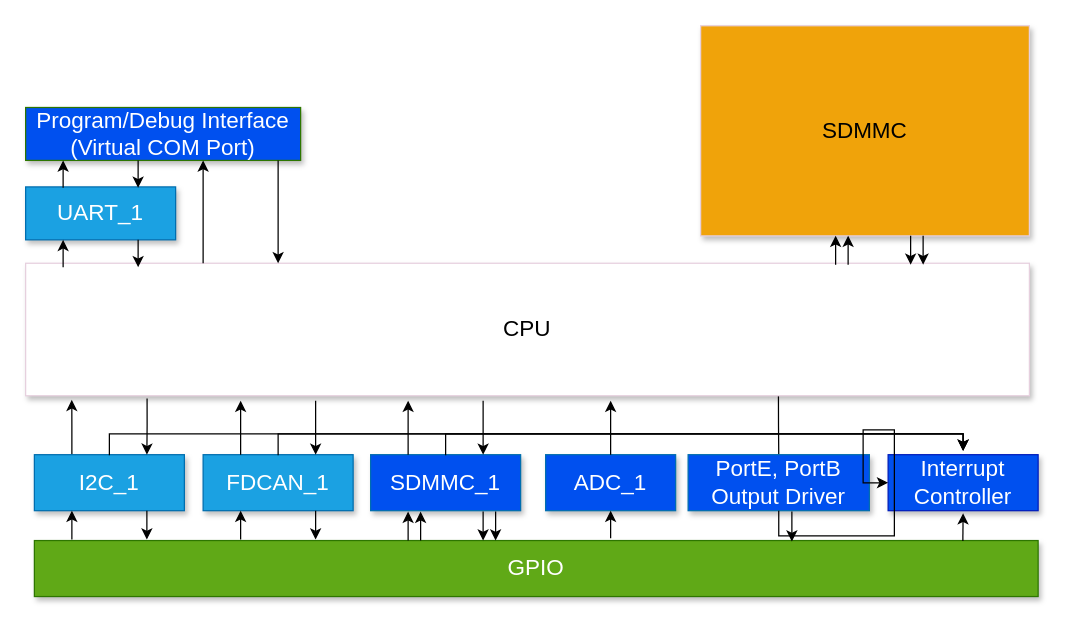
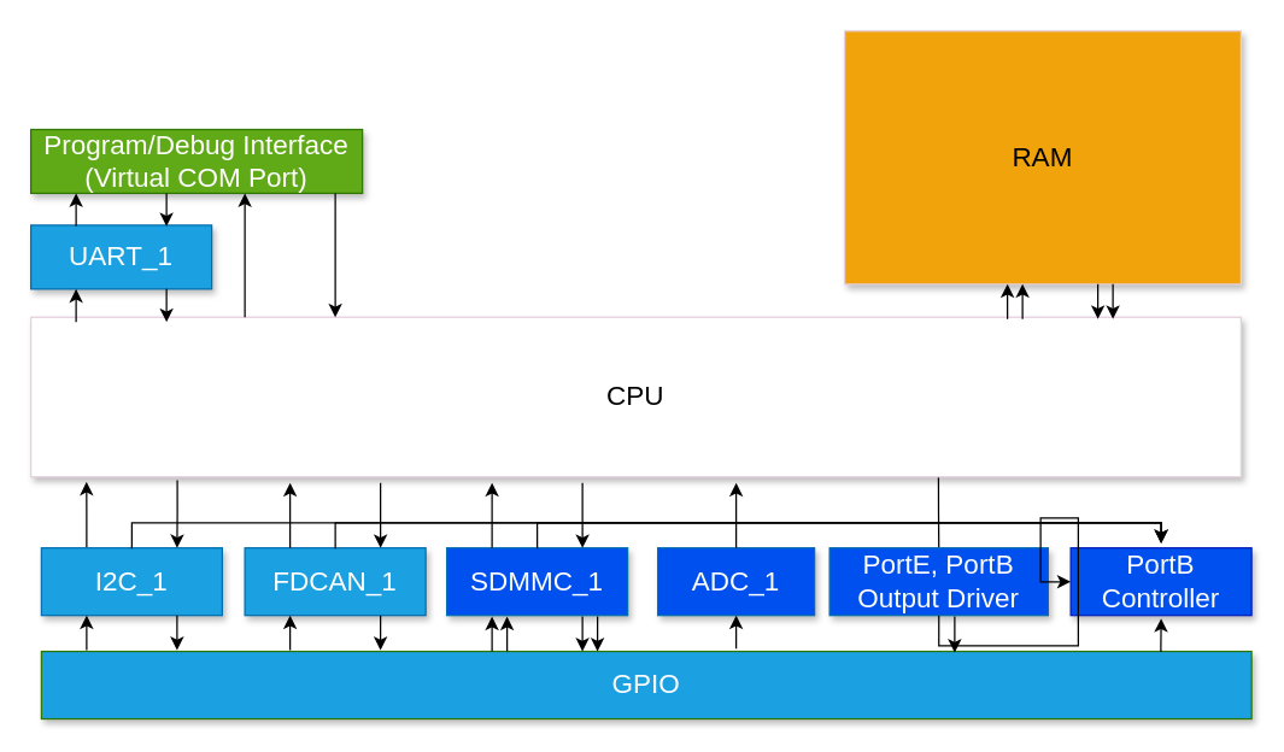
  <mxCell id="0" style=";html=1;" />
  <mxCell id="1" style=";html=1;" parent="0" />
  <mxCell id="2" style="edgeStyle=orthogonalEdgeStyle;rounded=0;orthogonalLoop=1;jettySize=auto;html=1;exitX=0.75;exitY=1;exitDx=0;exitDy=0;entryX=0.5;entryY=0;entryDx=0;entryDy=0;endArrow=none;" edge="1" parent="1" source="3" target="22"><mxGeometry relative="1" as="geometry" /></mxCell>
  <mxCell id="3" value="CPU" style="whiteSpace=wrap;html=1;shadow=1;fontSize=18;fillColor=#ffffff;strokeColor=#E6D0DE;fontColor=#000000;" parent="1" vertex="1"><mxGeometry x="20" y="210" width="803" height="106" as="geometry" /></mxCell>
  <mxCell id="4" value="UART_1" style="whiteSpace=wrap;html=1;shadow=1;fontSize=18;fillColor=#1ba1e2;strokeColor=#006EAF;fontColor=#ffffff;" parent="1" vertex="1"><mxGeometry x="20" y="148.919" width="120" height="42.353" as="geometry" /></mxCell>
  <mxCell id="5" value="" style="group" parent="1" vertex="1" connectable="0"><mxGeometry x="50" y="191.272" width="60" height="21.882" as="geometry" /></mxCell>
  <mxCell id="6" style="edgeStyle=orthogonalEdgeStyle;rounded=0;orthogonalLoop=1;jettySize=auto;html=1;exitX=0.75;exitY=1;exitDx=0;exitDy=0;entryX=0.75;entryY=0;entryDx=0;entryDy=0;" parent="5" edge="1"><mxGeometry relative="1" as="geometry"><mxPoint x="60" as="sourcePoint" /><mxPoint x="60" y="21.882" as="targetPoint" /></mxGeometry></mxCell>
  <mxCell id="7" style="edgeStyle=orthogonalEdgeStyle;rounded=0;orthogonalLoop=1;jettySize=auto;html=1;exitX=0.25;exitY=0;exitDx=0;exitDy=0;entryX=0.25;entryY=1;entryDx=0;entryDy=0;" parent="5" edge="1"><mxGeometry relative="1" as="geometry"><mxPoint y="21.882" as="sourcePoint" /><mxPoint as="targetPoint" /></mxGeometry></mxCell>
- <mxCell id="8" value="Program/Debug Interface (Virtual COM Port)" style="whiteSpace=wrap;html=1;shadow=1;fontSize=18;fillColor=#0050ef;strokeColor=#2D7600;fontColor=#ffffff;" parent="1" vertex="1"><mxGeometry x="20" y="85.39" width="220" height="42.353" as="geometry" /></mxCell>
+ <mxCell id="8" value="Program/Debug Interface (Virtual COM Port)" style="whiteSpace=wrap;html=1;shadow=1;fontSize=18;fillColor=#60a917;strokeColor=#2D7600;fontColor=#ffffff;" parent="1" vertex="1"><mxGeometry x="20" y="85.39" width="220" height="42.353" as="geometry" /></mxCell>
  <mxCell id="9" value="" style="group" parent="1" vertex="1" connectable="0"><mxGeometry x="50" y="127.743" width="60" height="21.882" as="geometry" /></mxCell>
  <mxCell id="10" style="edgeStyle=orthogonalEdgeStyle;rounded=0;orthogonalLoop=1;jettySize=auto;html=1;exitX=0.75;exitY=1;exitDx=0;exitDy=0;entryX=0.75;entryY=0;entryDx=0;entryDy=0;" parent="9" edge="1"><mxGeometry relative="1" as="geometry"><mxPoint x="60" as="sourcePoint" /><mxPoint x="60" y="21.882" as="targetPoint" /></mxGeometry></mxCell>
  <mxCell id="11" style="edgeStyle=orthogonalEdgeStyle;rounded=0;orthogonalLoop=1;jettySize=auto;html=1;exitX=0.25;exitY=0;exitDx=0;exitDy=0;entryX=0.25;entryY=1;entryDx=0;entryDy=0;" parent="9" edge="1"><mxGeometry relative="1" as="geometry"><mxPoint y="21.882" as="sourcePoint" /><mxPoint as="targetPoint" /></mxGeometry></mxCell>
  <mxCell id="12" value="" style="group" parent="1" vertex="1" connectable="0"><mxGeometry x="162" y="127.74" width="60" height="82.26" as="geometry" /></mxCell>
  <mxCell id="13" style="edgeStyle=orthogonalEdgeStyle;rounded=0;orthogonalLoop=1;jettySize=auto;html=1;exitX=0.75;exitY=1;exitDx=0;exitDy=0;entryX=0.75;entryY=0;entryDx=0;entryDy=0;" parent="12" edge="1"><mxGeometry relative="1" as="geometry"><mxPoint x="60" as="sourcePoint" /><mxPoint x="60" y="82.26" as="targetPoint" /></mxGeometry></mxCell>
  <mxCell id="14" style="edgeStyle=orthogonalEdgeStyle;rounded=0;orthogonalLoop=1;jettySize=auto;html=1;exitX=0.25;exitY=0;exitDx=0;exitDy=0;entryX=0.25;entryY=1;entryDx=0;entryDy=0;" parent="12" edge="1"><mxGeometry relative="1" as="geometry"><mxPoint y="82.26" as="sourcePoint" /><mxPoint as="targetPoint" /></mxGeometry></mxCell>
  <mxCell id="15" style="edgeStyle=orthogonalEdgeStyle;rounded=0;orthogonalLoop=1;jettySize=auto;html=1;exitX=0.25;exitY=0;exitDx=0;exitDy=0;entryX=0.046;entryY=1.031;entryDx=0;entryDy=0;entryPerimeter=0;" parent="1" source="16" target="3" edge="1"><mxGeometry relative="1" as="geometry"><mxPoint x="57" y="340" as="targetPoint" /></mxGeometry></mxCell>
  <mxCell id="16" value="I2C_1" style="whiteSpace=wrap;html=1;shadow=1;fontSize=18;fillColor=#1ba1e2;strokeColor=#006EAF;fontColor=#ffffff;" parent="1" vertex="1"><mxGeometry x="27" y="363.147" width="120" height="44.8" as="geometry" /></mxCell>
  <mxCell id="17" style="edgeStyle=orthogonalEdgeStyle;rounded=0;orthogonalLoop=1;jettySize=auto;html=1;exitX=0.121;exitY=1.02;exitDx=0;exitDy=0;entryX=0.75;entryY=0;entryDx=0;entryDy=0;exitPerimeter=0;" parent="1" source="3" target="16" edge="1"><mxGeometry relative="1" as="geometry"><mxPoint x="117" y="340" as="sourcePoint" /></mxGeometry></mxCell>
  <mxCell id="18" value="FDCAN_1" style="whiteSpace=wrap;html=1;shadow=1;fontSize=18;fillColor=#1ba1e2;strokeColor=#006EAF;fontColor=#ffffff;" parent="1" vertex="1"><mxGeometry x="162" y="363.147" width="120" height="44.8" as="geometry" /></mxCell>
- <mxCell id="19" value="GPIO" style="whiteSpace=wrap;html=1;shadow=1;fontSize=18;fillColor=#60a917;strokeColor=#2D7600;fontColor=#ffffff;" parent="1" vertex="1"><mxGeometry x="27" y="431.84" width="803" height="44.8" as="geometry" /></mxCell>
+ <mxCell id="19" value="GPIO" style="whiteSpace=wrap;html=1;shadow=1;fontSize=18;fillColor=#1ba1e2;strokeColor=#2D7600;fontColor=#ffffff;" parent="1" vertex="1"><mxGeometry x="27" y="431.84" width="803" height="44.8" as="geometry" /></mxCell>
  <mxCell id="20" value="SDMMC_1" style="whiteSpace=wrap;html=1;shadow=1;fontSize=18;fillColor=#0050ef;strokeColor=#006EAF;fontColor=#ffffff;" parent="1" vertex="1"><mxGeometry x="296" y="363.147" width="120" height="44.8" as="geometry" /></mxCell>
  <mxCell id="21" value="ADC_1" style="whiteSpace=wrap;html=1;shadow=1;fontSize=18;fillColor=#0050ef;strokeColor=#006EAF;fontColor=#ffffff;" parent="1" vertex="1"><mxGeometry x="436" y="363.15" width="104" height="44.8" as="geometry" /></mxCell>
  <mxCell id="22" value="PortE, PortB Output Driver" style="whiteSpace=wrap;html=1;shadow=1;fontSize=18;fillColor=#0050ef;strokeColor=#006EAF;fontColor=#ffffff;" parent="1" vertex="1"><mxGeometry x="550" y="363.15" width="145" height="44.8" as="geometry" /></mxCell>
  <mxCell id="23" style="edgeStyle=orthogonalEdgeStyle;rounded=0;orthogonalLoop=1;jettySize=auto;html=1;exitX=0.75;exitY=1;exitDx=0;exitDy=0;entryX=0.75;entryY=0;entryDx=0;entryDy=0;" parent="1" edge="1"><mxGeometry relative="1" as="geometry"><mxPoint x="117" y="407.947" as="sourcePoint" /><mxPoint x="117" y="431.093" as="targetPoint" /></mxGeometry></mxCell>
  <mxCell id="24" style="edgeStyle=orthogonalEdgeStyle;rounded=0;orthogonalLoop=1;jettySize=auto;html=1;exitX=0.25;exitY=0;exitDx=0;exitDy=0;entryX=0.25;entryY=1;entryDx=0;entryDy=0;" parent="1" edge="1"><mxGeometry relative="1" as="geometry"><mxPoint x="57" y="431.093" as="sourcePoint" /><mxPoint x="57" y="407.947" as="targetPoint" /></mxGeometry></mxCell>
  <mxCell id="25" value="" style="group" parent="1" vertex="1" connectable="0"><mxGeometry x="192" y="320" width="60" height="43.15" as="geometry" /></mxCell>
  <mxCell id="26" style="edgeStyle=orthogonalEdgeStyle;rounded=0;orthogonalLoop=1;jettySize=auto;html=1;exitX=0.75;exitY=1;exitDx=0;exitDy=0;entryX=0.75;entryY=0;entryDx=0;entryDy=0;" parent="25" edge="1"><mxGeometry relative="1" as="geometry"><mxPoint x="60" as="sourcePoint" /><mxPoint x="60" y="43.15" as="targetPoint" /></mxGeometry></mxCell>
  <mxCell id="27" style="edgeStyle=orthogonalEdgeStyle;rounded=0;orthogonalLoop=1;jettySize=auto;html=1;exitX=0.25;exitY=0;exitDx=0;exitDy=0;entryX=0.25;entryY=1;entryDx=0;entryDy=0;" parent="25" edge="1"><mxGeometry relative="1" as="geometry"><mxPoint y="43.15" as="sourcePoint" /><mxPoint as="targetPoint" /></mxGeometry></mxCell>
  <mxCell id="28" value="" style="group" parent="1" vertex="1" connectable="0"><mxGeometry x="192" y="407.947" width="60" height="23.147" as="geometry" /></mxCell>
  <mxCell id="29" style="edgeStyle=orthogonalEdgeStyle;rounded=0;orthogonalLoop=1;jettySize=auto;html=1;exitX=0.75;exitY=1;exitDx=0;exitDy=0;entryX=0.75;entryY=0;entryDx=0;entryDy=0;" parent="28" edge="1"><mxGeometry relative="1" as="geometry"><mxPoint x="60" as="sourcePoint" /><mxPoint x="60" y="23.147" as="targetPoint" /></mxGeometry></mxCell>
  <mxCell id="30" style="edgeStyle=orthogonalEdgeStyle;rounded=0;orthogonalLoop=1;jettySize=auto;html=1;exitX=0.25;exitY=0;exitDx=0;exitDy=0;entryX=0.25;entryY=1;entryDx=0;entryDy=0;" parent="28" edge="1"><mxGeometry relative="1" as="geometry"><mxPoint y="23.147" as="sourcePoint" /><mxPoint as="targetPoint" /></mxGeometry></mxCell>
  <mxCell id="31" value="" style="group" parent="1" vertex="1" connectable="0"><mxGeometry x="326" y="320" width="60" height="43.15" as="geometry" /></mxCell>
  <mxCell id="32" style="edgeStyle=orthogonalEdgeStyle;rounded=0;orthogonalLoop=1;jettySize=auto;html=1;exitX=0.75;exitY=1;exitDx=0;exitDy=0;entryX=0.75;entryY=0;entryDx=0;entryDy=0;" parent="31" edge="1"><mxGeometry relative="1" as="geometry"><mxPoint x="60" as="sourcePoint" /><mxPoint x="60" y="43.15" as="targetPoint" /></mxGeometry></mxCell>
  <mxCell id="33" style="edgeStyle=orthogonalEdgeStyle;rounded=0;orthogonalLoop=1;jettySize=auto;html=1;exitX=0.25;exitY=0;exitDx=0;exitDy=0;entryX=0.25;entryY=1;entryDx=0;entryDy=0;" parent="31" edge="1"><mxGeometry relative="1" as="geometry"><mxPoint y="43.15" as="sourcePoint" /><mxPoint as="targetPoint" /></mxGeometry></mxCell>
  <mxCell id="34" value="" style="group" parent="1" vertex="1" connectable="0"><mxGeometry x="326" y="408.693" width="70" height="23.147" as="geometry" /></mxCell>
  <mxCell id="35" style="edgeStyle=orthogonalEdgeStyle;rounded=0;orthogonalLoop=1;jettySize=auto;html=1;exitX=0.75;exitY=1;exitDx=0;exitDy=0;entryX=0.75;entryY=0;entryDx=0;entryDy=0;" parent="34" edge="1"><mxGeometry relative="1" as="geometry"><mxPoint x="60" as="sourcePoint" /><mxPoint x="60" y="23.147" as="targetPoint" /></mxGeometry></mxCell>
  <mxCell id="36" style="edgeStyle=orthogonalEdgeStyle;rounded=0;orthogonalLoop=1;jettySize=auto;html=1;exitX=0.25;exitY=0;exitDx=0;exitDy=0;entryX=0.25;entryY=1;entryDx=0;entryDy=0;" parent="34" edge="1"><mxGeometry relative="1" as="geometry"><mxPoint y="23.147" as="sourcePoint" /><mxPoint as="targetPoint" /></mxGeometry></mxCell>
  <mxCell id="37" value="" style="group" parent="34" vertex="1" connectable="0"><mxGeometry x="10" width="60" height="23.147" as="geometry" /></mxCell>
  <mxCell id="38" style="edgeStyle=orthogonalEdgeStyle;rounded=0;orthogonalLoop=1;jettySize=auto;html=1;exitX=0.75;exitY=1;exitDx=0;exitDy=0;entryX=0.75;entryY=0;entryDx=0;entryDy=0;" parent="37" edge="1"><mxGeometry relative="1" as="geometry"><mxPoint x="60" as="sourcePoint" /><mxPoint x="60" y="23.147" as="targetPoint" /></mxGeometry></mxCell>
  <mxCell id="39" style="edgeStyle=orthogonalEdgeStyle;rounded=0;orthogonalLoop=1;jettySize=auto;html=1;exitX=0.25;exitY=0;exitDx=0;exitDy=0;entryX=0.25;entryY=1;entryDx=0;entryDy=0;" parent="37" edge="1"><mxGeometry relative="1" as="geometry"><mxPoint y="23.147" as="sourcePoint" /><mxPoint as="targetPoint" /></mxGeometry></mxCell>
- <mxCell id="40" value="Interrupt Controller" style="whiteSpace=wrap;html=1;shadow=1;fontSize=18;fillColor=#0050ef;strokeColor=#001DBC;fontColor=#ffffff;" parent="1" vertex="1"><mxGeometry x="710" y="363.15" width="120" height="44.8" as="geometry" /></mxCell>
+ <mxCell id="40" value="PortB Controller" style="whiteSpace=wrap;html=1;shadow=1;fontSize=18;fillColor=#0050ef;strokeColor=#001DBC;fontColor=#ffffff;" parent="1" vertex="1"><mxGeometry x="710" y="363.15" width="120" height="44.8" as="geometry" /></mxCell>
  <mxCell id="41" style="edgeStyle=orthogonalEdgeStyle;rounded=0;orthogonalLoop=1;jettySize=auto;html=1;exitX=0.5;exitY=0;exitDx=0;exitDy=0;" parent="1" edge="1"><mxGeometry relative="1" as="geometry"><mxPoint x="770" y="360" as="targetPoint" /><Array as="points"><mxPoint x="87" y="346.387" /><mxPoint x="770" y="346.387" /></Array><mxPoint x="87" y="363.56" as="sourcePoint" /></mxGeometry></mxCell>
  <mxCell id="42" style="edgeStyle=orthogonalEdgeStyle;rounded=0;orthogonalLoop=1;jettySize=auto;html=1;exitX=0.925;exitY=0.006;exitDx=0;exitDy=0;exitPerimeter=0;" parent="1" source="19" edge="1"><mxGeometry relative="1" as="geometry"><mxPoint x="770" y="410" as="targetPoint" /></mxGeometry></mxCell>
  <mxCell id="43" style="edgeStyle=orthogonalEdgeStyle;rounded=0;orthogonalLoop=1;jettySize=auto;html=1;exitX=0.5;exitY=0;exitDx=0;exitDy=0;" parent="1" edge="1"><mxGeometry relative="1" as="geometry"><mxPoint x="770" y="360" as="targetPoint" /><Array as="points"><mxPoint x="222" y="346.387" /><mxPoint x="770" y="346.387" /></Array><mxPoint x="222" y="363.56" as="sourcePoint" /></mxGeometry></mxCell>
  <mxCell id="44" style="edgeStyle=orthogonalEdgeStyle;rounded=0;orthogonalLoop=1;jettySize=auto;html=1;entryX=0.5;entryY=1;entryDx=0;entryDy=0;" parent="1" target="21" edge="1"><mxGeometry relative="1" as="geometry"><mxPoint x="488" y="430" as="sourcePoint" /></mxGeometry></mxCell>
  <mxCell id="45" style="edgeStyle=orthogonalEdgeStyle;rounded=0;orthogonalLoop=1;jettySize=auto;html=1;exitX=0.5;exitY=0;exitDx=0;exitDy=0;" parent="1" source="21" edge="1"><mxGeometry relative="1" as="geometry"><mxPoint x="488" y="320" as="targetPoint" /></mxGeometry></mxCell>
  <mxCell id="46" style="edgeStyle=orthogonalEdgeStyle;rounded=0;orthogonalLoop=1;jettySize=auto;html=1;exitX=0.5;exitY=0;exitDx=0;exitDy=0;" parent="1" edge="1"><mxGeometry relative="1" as="geometry"><Array as="points"><mxPoint x="356" y="346.387" /><mxPoint x="770" y="346.387" /></Array><mxPoint x="356" y="363.56" as="sourcePoint" /><mxPoint x="770" y="360" as="targetPoint" /></mxGeometry></mxCell>
- <mxCell id="47" value="SDMMC" style="whiteSpace=wrap;html=1;shadow=1;fontSize=18;fillColor=#f0a30a;strokeColor=#E6D0DE;fontColor=#000000;" parent="1" vertex="1"><mxGeometry x="560" y="20" width="263" height="168.12" as="geometry" /></mxCell>
+ <mxCell id="47" value="RAM" style="whiteSpace=wrap;html=1;shadow=1;fontSize=18;fillColor=#f0a30a;strokeColor=#E6D0DE;fontColor=#000000;" parent="1" vertex="1"><mxGeometry x="560" y="20" width="263" height="168.12" as="geometry" /></mxCell>
  <mxCell id="48" value="" style="group" parent="1" vertex="1" connectable="0"><mxGeometry x="650" y="190.003" width="70" height="23.147" as="geometry" /></mxCell>
  <mxCell id="49" value="" style="group" parent="48" vertex="1" connectable="0"><mxGeometry x="18" y="-2" width="70" height="23.147" as="geometry" /></mxCell>
  <mxCell id="50" style="edgeStyle=orthogonalEdgeStyle;rounded=0;orthogonalLoop=1;jettySize=auto;html=1;exitX=0.75;exitY=1;exitDx=0;exitDy=0;entryX=0.75;entryY=0;entryDx=0;entryDy=0;" parent="49" edge="1"><mxGeometry relative="1" as="geometry"><mxPoint x="60" as="sourcePoint" /><mxPoint x="60" y="23.147" as="targetPoint" /></mxGeometry></mxCell>
  <mxCell id="51" style="edgeStyle=orthogonalEdgeStyle;rounded=0;orthogonalLoop=1;jettySize=auto;html=1;exitX=0.25;exitY=0;exitDx=0;exitDy=0;entryX=0.25;entryY=1;entryDx=0;entryDy=0;" parent="49" edge="1"><mxGeometry relative="1" as="geometry"><mxPoint y="23.147" as="sourcePoint" /><mxPoint as="targetPoint" /></mxGeometry></mxCell>
  <mxCell id="52" value="" style="group" parent="48" vertex="1" connectable="0"><mxGeometry x="28" y="-2" width="60" height="23.147" as="geometry" /></mxCell>
  <mxCell id="53" style="edgeStyle=orthogonalEdgeStyle;rounded=0;orthogonalLoop=1;jettySize=auto;html=1;exitX=0.75;exitY=1;exitDx=0;exitDy=0;entryX=0.75;entryY=0;entryDx=0;entryDy=0;" parent="52" edge="1"><mxGeometry relative="1" as="geometry"><mxPoint x="60" as="sourcePoint" /><mxPoint x="60" y="23.147" as="targetPoint" /></mxGeometry></mxCell>
  <mxCell id="54" style="edgeStyle=orthogonalEdgeStyle;rounded=0;orthogonalLoop=1;jettySize=auto;html=1;exitX=0.25;exitY=0;exitDx=0;exitDy=0;entryX=0.25;entryY=1;entryDx=0;entryDy=0;" parent="52" edge="1"><mxGeometry relative="1" as="geometry"><mxPoint y="23.147" as="sourcePoint" /><mxPoint as="targetPoint" /></mxGeometry></mxCell>
  <mxCell id="55" style="edgeStyle=orthogonalEdgeStyle;rounded=0;orthogonalLoop=1;jettySize=auto;html=1;exitX=0.5;exitY=1;exitDx=0;exitDy=0;" edge="1" parent="1" source="22" target="40"><mxGeometry relative="1" as="geometry" /></mxCell>
  <mxCell id="56" style="edgeStyle=orthogonalEdgeStyle;rounded=0;orthogonalLoop=1;jettySize=auto;html=1;exitX=0.5;exitY=1;exitDx=0;exitDy=0;entryX=0.742;entryY=0.009;entryDx=0;entryDy=0;entryPerimeter=0;" edge="1" parent="1"><mxGeometry relative="1" as="geometry"><mxPoint x="633" y="408.69" as="sourcePoint" /><mxPoint x="633" y="432.69" as="targetPoint" /></mxGeometry></mxCell>
